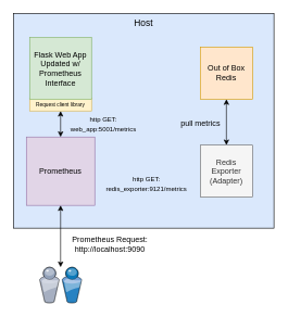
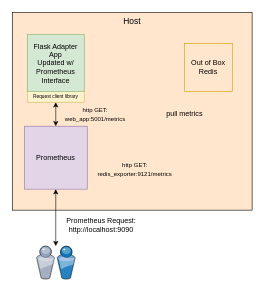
  <mxCell id="0" style=";html=1;" />
  <mxCell id="1" style=";html=1;" parent="0" />
- <mxCell id="2" value="Host" style="whiteSpace=wrap;html=1;fillColor=#dae8fc;fontSize=14;verticalAlign=top;" parent="1" vertex="1"><mxGeometry x="20" y="20" width="400" height="330" as="geometry" /></mxCell>
+ <mxCell id="2" value="Host" style="whiteSpace=wrap;html=1;fillColor=#ffe6cc;fontSize=14;verticalAlign=top;" parent="1" vertex="1"><mxGeometry x="20" y="20" width="400" height="330" as="geometry" /></mxCell>
  <mxCell id="3" value="" style="verticalLabelPosition=bottom;aspect=fixed;html=1;verticalAlign=top;strokeColor=none;align=center;outlineConnect=0;shape=mxgraph.citrix.users;" parent="1" vertex="1"><mxGeometry x="60.25" y="410" width="64.5" height="55" as="geometry" /></mxCell>
- <mxCell id="4" value="&lt;div&gt;Redis Exporter&lt;/div&gt;&lt;div&gt;(Adapter)&lt;br&gt;&lt;/div&gt;" style="whiteSpace=wrap;html=1;aspect=fixed;fillColor=#f5f5f5;strokeColor=#666666;fontColor=#333333;" parent="1" vertex="1"><mxGeometry x="307" y="222.5" width="80" height="80" as="geometry" /></mxCell>
  <mxCell id="5" value="Prometheus Request:&lt;br&gt;http://localhost:9090" style="text;html=1;resizable=0;autosize=1;align=center;verticalAlign=middle;points=[];fillColor=none;strokeColor=none;rounded=0;" parent="1" vertex="1"><mxGeometry x="98" y="360" width="140" height="30" as="geometry" /></mxCell>
  <mxCell id="6" value="Prometheus" style="whiteSpace=wrap;html=1;aspect=fixed;fillColor=#e1d5e7;strokeColor=#9673a6;" parent="1" vertex="1"><mxGeometry x="40" y="210" width="105" height="105" as="geometry" /></mxCell>
  <mxCell id="7" value="" style="endArrow=classic;startArrow=classic;html=1;entryX=0.5;entryY=1;entryDx=0;entryDy=0;" parent="1" source="3" target="6" edge="1"><mxGeometry width="50" height="50" relative="1" as="geometry"><mxPoint x="-120" y="210" as="sourcePoint" /><mxPoint x="-70" y="160" as="targetPoint" /></mxGeometry></mxCell>
  <mxCell id="8" value="" style="endArrow=classic;startArrow=classic;html=1;exitX=0.5;exitY=1;exitDx=0;exitDy=0;entryX=0.5;entryY=0;entryDx=0;entryDy=0;" parent="1" source="13" target="6" edge="1"><mxGeometry width="50" height="50" relative="1" as="geometry"><mxPoint x="-120" y="210" as="sourcePoint" /><mxPoint x="-70" y="160" as="targetPoint" /></mxGeometry></mxCell>
  <mxCell id="9" value="&lt;font style=&quot;font-size: 10px&quot;&gt;http GET:&lt;br&gt;web_app:5001/metrics&lt;/font&gt;" style="text;html=1;resizable=0;autosize=1;align=center;verticalAlign=middle;points=[];fillColor=none;strokeColor=none;rounded=0;rotation=0;" parent="1" vertex="1"><mxGeometry x="98" y="174" width="120" height="30" as="geometry" /></mxCell>
  <mxCell id="10" value="&lt;font style=&quot;font-size: 10px&quot;&gt;http GET:&lt;br&gt;redis_exporter:9121/metrics&lt;/font&gt;" style="text;html=1;resizable=0;autosize=1;align=center;verticalAlign=middle;points=[];fillColor=none;strokeColor=none;rounded=0;rotation=0;" parent="1" vertex="1"><mxGeometry x="154" y="267" width="140" height="30" as="geometry" /></mxCell>
  <mxCell id="11" value="Out of Box Redis" style="whiteSpace=wrap;html=1;aspect=fixed;fillColor=#ffe6cc;strokeColor=#d79b00;" vertex="1" parent="1"><mxGeometry x="307" y="72" width="80" height="80" as="geometry" /></mxCell>
- <mxCell id="12" value="" style="endArrow=classic;startArrow=classic;html=1;entryX=0.5;entryY=0;entryDx=0;entryDy=0;" edge="1" parent="1" source="11" target="4"><mxGeometry width="50" height="50" relative="1" as="geometry"><mxPoint x="240" y="120" as="sourcePoint" /><mxPoint x="40" y="102.5" as="targetPoint" /></mxGeometry></mxCell>
  <mxCell id="13" value="&lt;font style=&quot;font-size: 8px&quot;&gt;Request client library&lt;/font&gt;" style="rounded=0;whiteSpace=wrap;html=1;fillColor=#fff2cc;strokeColor=#d6b656;" vertex="1" parent="1"><mxGeometry x="45" y="150" width="95" height="20" as="geometry" /></mxCell>
- <mxCell id="14" value="&lt;div&gt;Flask Web App&lt;/div&gt;&lt;div&gt;Updated w/ Prometheus Interface&lt;br&gt;&lt;/div&gt;" style="whiteSpace=wrap;html=1;aspect=fixed;fillColor=#d5e8d4;strokeColor=#82b366;" parent="1" vertex="1"><mxGeometry x="45" y="57" width="95" height="95" as="geometry" /></mxCell>
+ <mxCell id="14" value="&lt;div&gt;Flask Adapter App&lt;/div&gt;&lt;div&gt;Updated w/ Prometheus Interface&lt;br&gt;&lt;/div&gt;" style="whiteSpace=wrap;html=1;aspect=fixed;fillColor=#d5e8d4;strokeColor=#82b366;" parent="1" vertex="1"><mxGeometry x="45" y="57" width="95" height="95" as="geometry" /></mxCell>
  <mxCell id="15" value="pull metrics" style="text;html=1;resizable=0;autosize=1;align=center;verticalAlign=middle;points=[];fillColor=none;strokeColor=none;rounded=0;rotation=0;" vertex="1" parent="1"><mxGeometry x="267" y="179" width="80" height="20" as="geometry" /></mxCell>
